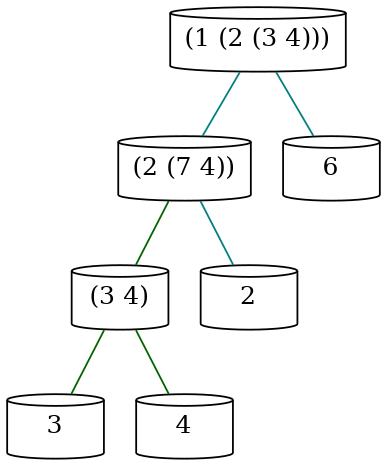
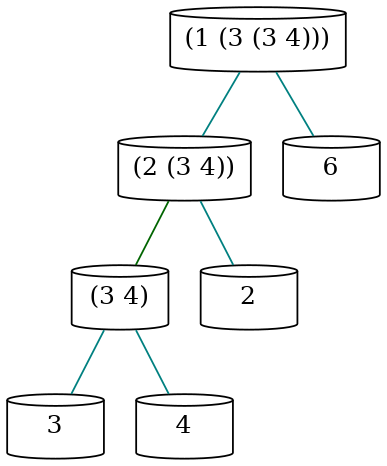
  digraph {
    node [shape=cylinder]
    edge [color=teal dir=none]
-   n1 [label="(1 (2 (3 4)))"]
-   n2 [label="(2 (7 4))"]
+   n1 [label="(1 (3 (3 4)))"]
+   n2 [label="(2 (3 4))"]
    n3 [label=6]
    n4 [label="(3 4)"]
    2
    3
    4
    n1 -> n2
    n1 -> n3
    n2 -> n4 [color=darkgreen]
    n2 -> 2
-   n4 -> 3 [color=darkgreen]
-   n4 -> 4 [color=darkgreen]
+   n4 -> 3
+   n4 -> 4
  }
